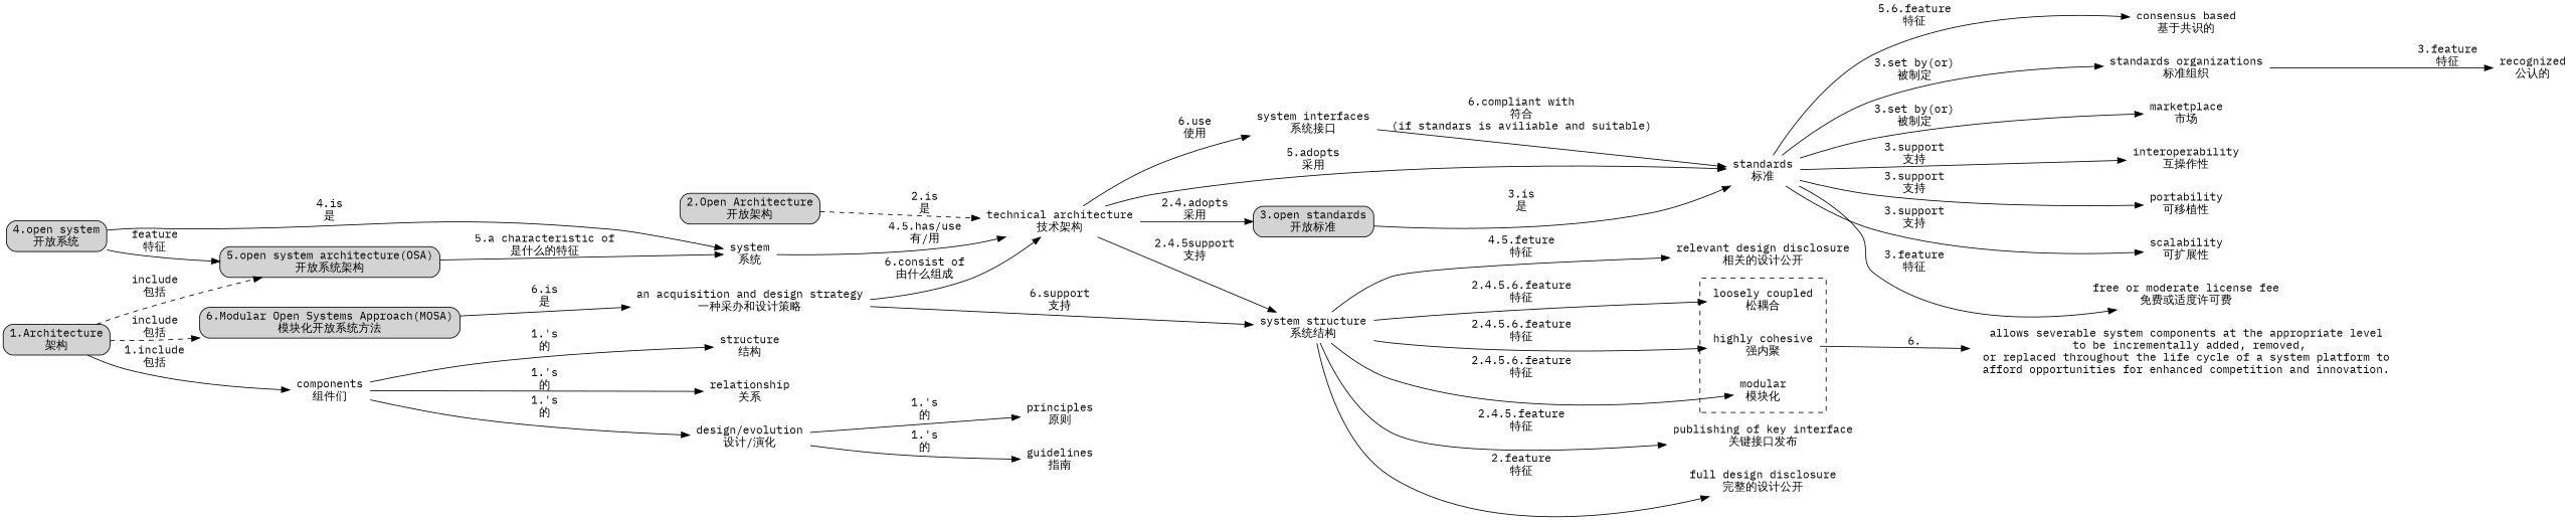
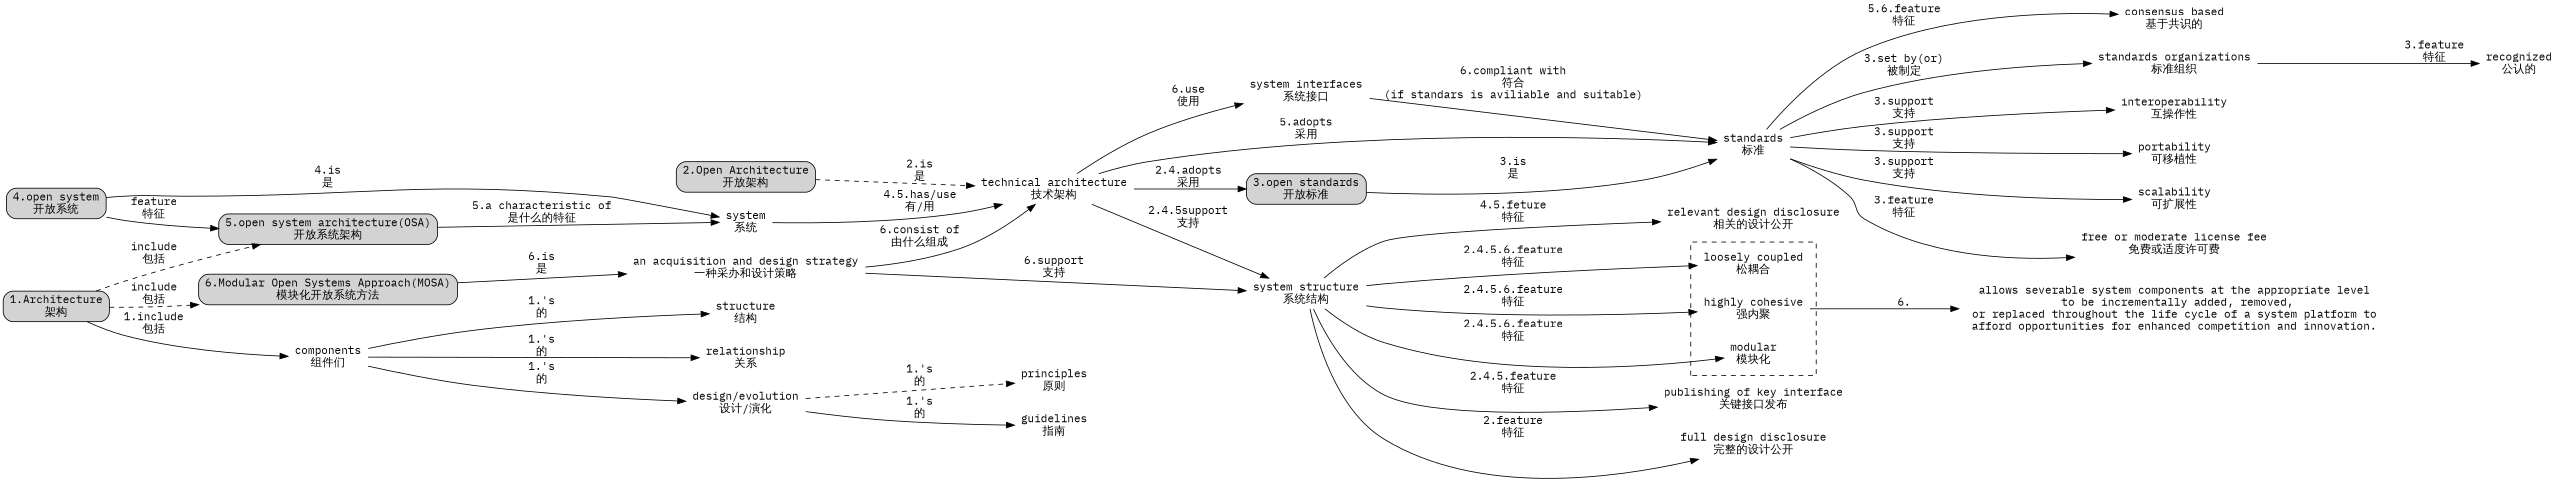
  digraph {
    compound=true
    fontname="IBM Plex Mono"
    rankdir=LR
    node [color=white fontname="IBM Plex Mono" shape=box style="rounded,filled"]
    edge [fontname="IBM Plex Mono"]
    n1 [label="modular\n模块化"]
    n2 [label="loosely coupled\n松耦合"]
    n3 [label="highly cohesive\n强内聚"]
    n4 [label="allows severable system components at the appropriate level\n to be incrementally added, removed,\n or replaced throughout the life cycle of a system platform to \nafford opportunities for enhanced competition and innovation."]
    n5 [label="1.Architecture\n架构" color=""]
    n6 [label="5.open system architecture(OSA)\n开放系统架构" color=""]
    n7 [label="components\n组件们"]
    n8 [label="6.Modular Open Systems Approach(MOSA)\n模块化开放系统方法" color=""]
    n9 [label="2.Open Architecture\n开放架构" color=""]
    n10 [label="technical architecture\n技术架构"]
    n11 [label="system\n系统"]
    n12 [label="structure\n结构"]
    n13 [label="relationship\n关系"]
    n14 [label="design/evolution\n设计/演化"]
    n15 [label="3.open standards\n开放标准" color=""]
    n16 [label="standards\n标准"]
    n17 [label="system structure\n系统结构"]
    n18 [label="system interfaces\n系统接口"]
    n19 [label="standards organizations\n标准组织"]
-   n20 [label="marketplace\n市场"]
    n21 [label="interoperability\n互操作性"]
    n22 [label="portability\n可移植性"]
    n23 [label="scalability\n可扩展性"]
    n24 [label="free or moderate license fee\n免费或适度许可费"]
    n25 [label="consensus based\n基于共识的"]
    n26 [label="4.open system\n开放系统" color=""]
    n27 [label="an acquisition and design strategy\n一种采办和设计策略"]
    n28 [label="principles\n原则"]
    n29 [label="guidelines\n指南"]
    n30 [label="publishing of key interface\n关键接口发布"]
    n31 [label="full design disclosure\n完整的设计公开"]
    n32 [label="relevant design disclosure\n相关的设计公开"]
    n33 [label="recognized\n公认的"]
    subgraph cluster_1 {
      style=dashed
      n1
      n2
      n3
    }
    n3 -> n4 [label=6.]
    n5 -> n6 [label="include\n包括" style=dashed]
    n5 -> n7 [label="1.include\n包括"]
    n5 -> n8 [label="include\n包括" style=dashed]
    n6 -> n11 [label="5.a characteristic of\n是什么的特征"]
    n7 -> n12 [label="1.'s\n的"]
    n7 -> n13 [label="1.'s\n的"]
    n7 -> n14 [label="1.'s\n的"]
    n8 -> n27 [label="6.is\n是"]
    n9 -> n10 [label="2.is\n是" style=dashed]
    n10 -> n15 [label="2.4.adopts\n采用"]
    n10 -> n16 [label="5.adopts\n采用"]
    n10 -> n17 [label="2.4.5support\n支持"]
    n10 -> n18 [label="6.use\n使用"]
    n11 -> n10 [label="4.5.has/use\n有/用"]
-   n14 -> n28 [label="1.'s\n的"]
+   n14 -> n28 [label="1.'s\n的" style=dashed]
    n14 -> n29 [label="1.'s\n的"]
    n15 -> n16 [label="3.is\n是"]
    n16 -> n19 [label="3.set by(or)\n被制定"]
-   n16 -> n20 [label="3.set by(or)\n被制定"]
    n16 -> n21 [label="3.support\n支持"]
    n16 -> n22 [label="3.support\n支持"]
    n16 -> n23 [label="3.support\n支持"]
    n16 -> n24 [label="3.feature\n特征"]
    n16 -> n25 [label="5.6.feature\n特征"]
    n17 -> n1 [label="2.4.5.6.feature\n特征"]
    n17 -> n2 [label="2.4.5.6.feature\n特征"]
    n17 -> n3 [label="2.4.5.6.feature\n特征"]
    n17 -> n30 [label="2.4.5.feature\n特征"]
    n17 -> n31 [label="2.feature\n特征"]
    n17 -> n32 [label="4.5.feture\n特征"]
    n18 -> n16 [label="6.compliant with\n符合\n(if standars is aviliable and suitable)"]
    n19 -> n33 [label="3.feature\n特征"]
    n26 -> n6 [label="feature\n特征" style=solid]
    n26 -> n11 [label="4.is\n是"]
    n27 -> n10 [label="6.consist of\n由什么组成"]
    n27 -> n17 [label="6.support\n支持"]
  }
